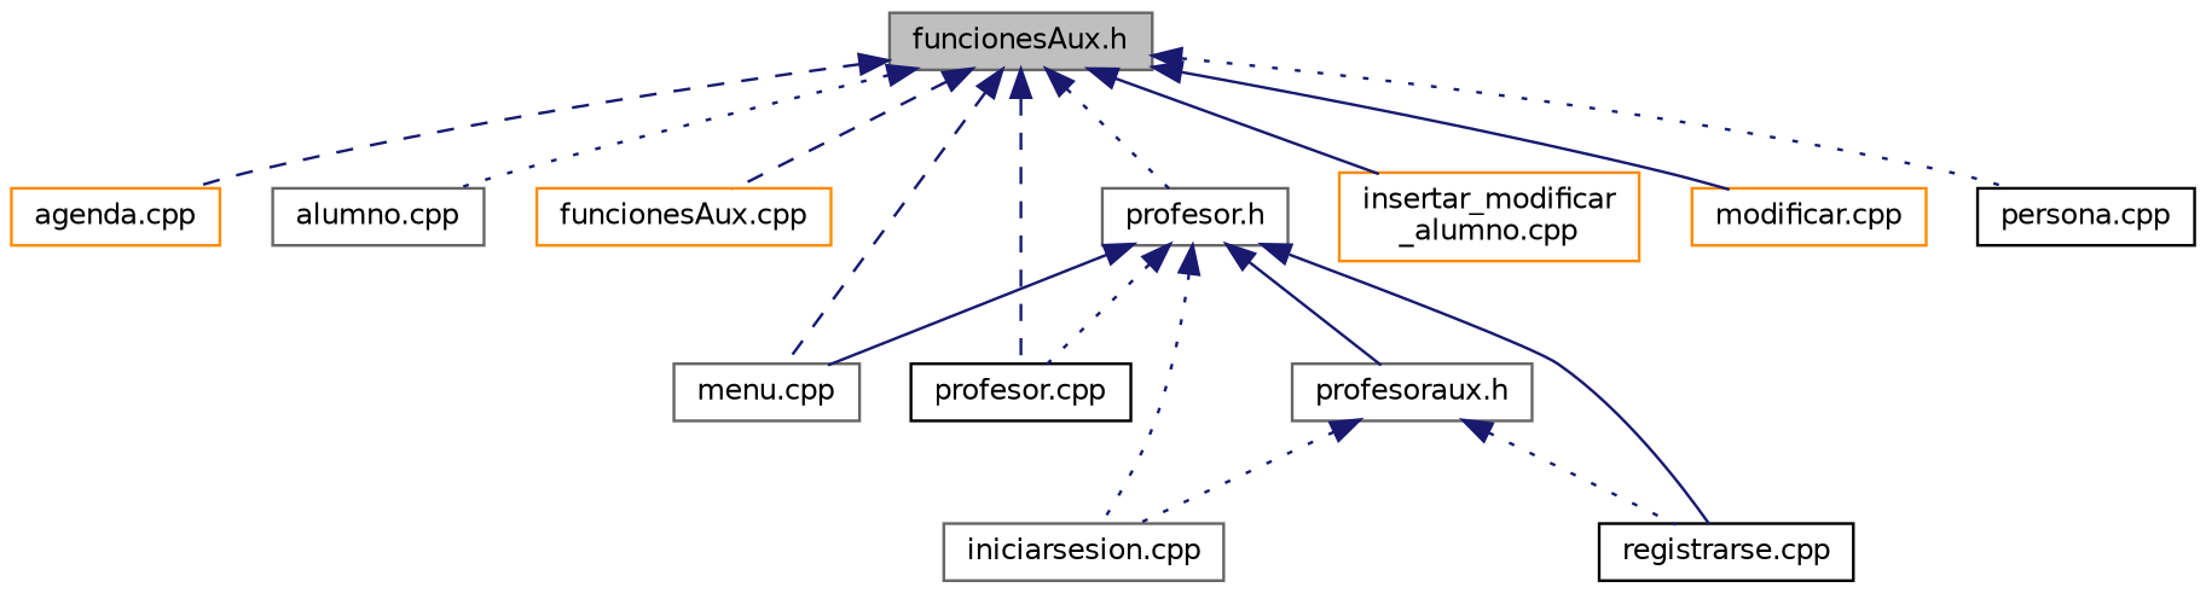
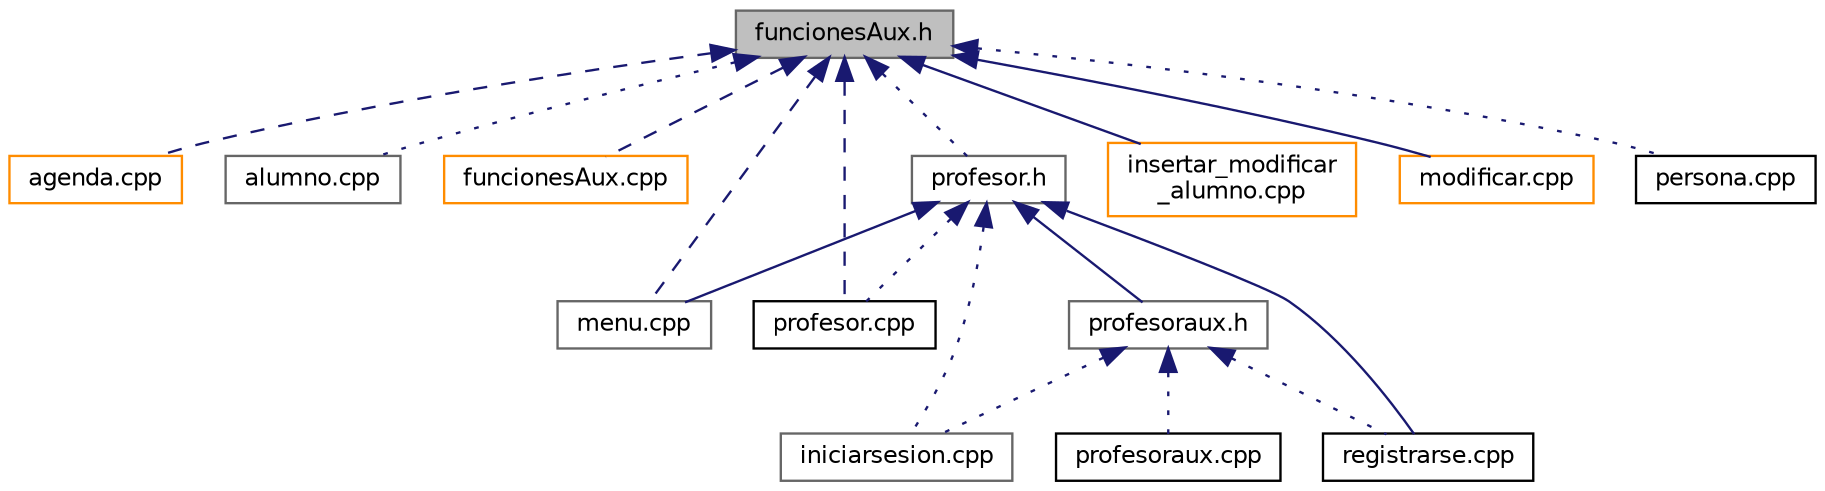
  digraph {
    node [color=gray40 fillcolor=white fontname=Helvetica fontsize=10 shape=record style=filled]
    edge [color=midnightblue dir=back fontname=Helvetica fontsize=10 labelfontname=Helvetica labelfontsize=10 style=dotted]
    n1 [fillcolor=grey75 fontcolor=black height=0.2 label="funcionesAux.h" width=0.4]
    n2 [color=darkorange height=0.2 label="agenda.cpp" width=0.4]
    n3 [height=0.2 label="alumno.cpp" width=0.4]
    n4 [color=darkorange height=0.2 label="funcionesAux.cpp" width=0.4]
    n5 [height=0.2 label="profesor.h" width=0.4]
    n6 [height=0.2 label="menu.cpp" width=0.4]
    n7 [color=black height=0.2 label="profesor.cpp" width=0.4]
    n8 [color=darkorange height=0.2 label="insertar_modificar\l_alumno.cpp" width=0.4]
    n9 [color=darkorange height=0.2 label="modificar.cpp" width=0.4]
    n10 [color=black height=0.2 label="persona.cpp" width=0.4]
    n11 [color=black height=0.2 label="registrarse.cpp" width=0.4]
    n12 [height=0.2 label="iniciarsesion.cpp" width=0.4]
    n13 [height=0.2 label="profesoraux.h" width=0.4]
+   n14 [color=black height=0.2 label="profesoraux.cpp" width=0.4]
    n1 -> n2 [style=dashed]
    n1 -> n3
    n1 -> n4 [style=dashed]
    n1 -> n5
    n1 -> n6 [style=dashed]
    n1 -> n7 [style=dashed]
    n1 -> n8 [style=solid]
    n1 -> n9 [style=solid]
    n1 -> n10
    n5 -> n6 [style=solid]
    n5 -> n7
    n5 -> n11 [style=solid]
    n5 -> n12
    n5 -> n13 [style=solid]
    n13 -> n11
    n13 -> n12
+   n13 -> n14
  }
